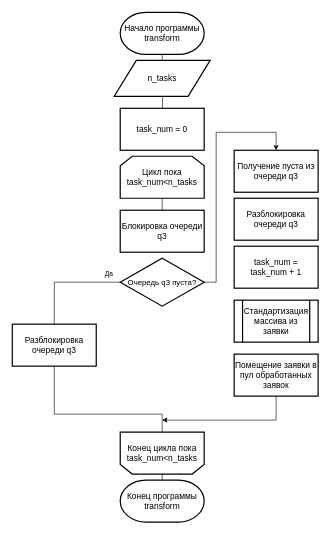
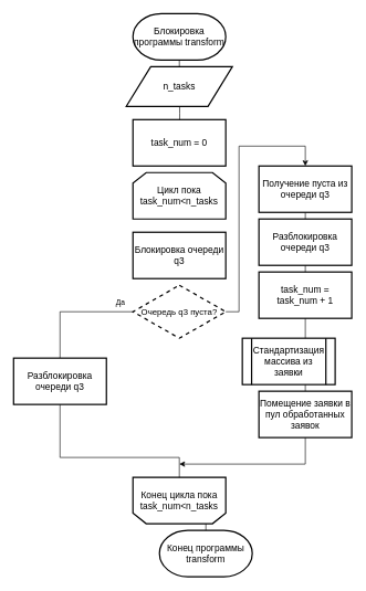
  <mxCell id="0" />
  <mxCell id="1" parent="0" />
+ <mxCell id="2" style="edgeStyle=orthogonalEdgeStyle;rounded=0;orthogonalLoop=1;jettySize=auto;html=1;exitX=0.5;exitY=1;exitDx=0;exitDy=0;endArrow=none;endFill=0;" parent="1" source="13" target="14" edge="1"><mxGeometry relative="1" as="geometry" /></mxCell>
  <mxCell id="3" style="edgeStyle=orthogonalEdgeStyle;rounded=0;orthogonalLoop=1;jettySize=auto;html=1;exitX=0.5;exitY=0;exitDx=0;exitDy=0;exitPerimeter=0;entryX=0.5;entryY=1;entryDx=0;entryDy=0;entryPerimeter=0;endArrow=none;endFill=0;" parent="1" source="5" edge="1"><mxGeometry relative="1" as="geometry"><mxPoint x="270" y="1025" as="sourcePoint" /><mxPoint x="270" y="750" as="targetPoint" /></mxGeometry></mxCell>
  <mxCell id="4" style="edgeStyle=orthogonalEdgeStyle;rounded=0;orthogonalLoop=1;jettySize=auto;html=1;exitX=0.5;exitY=0;exitDx=0;exitDy=0;exitPerimeter=0;entryX=0.5;entryY=1;entryDx=0;entryDy=0;entryPerimeter=0;endArrow=none;endFill=0;" parent="1" target="6" edge="1"><mxGeometry relative="1" as="geometry"><mxPoint x="270" y="250" as="sourcePoint" /></mxGeometry></mxCell>
- <mxCell id="5" value="Конец программы transform" style="strokeWidth=2;html=1;shape=mxgraph.flowchart.terminator;whiteSpace=wrap;fontSize=14;" parent="1" vertex="1"><mxGeometry x="200" y="800" width="140" height="70" as="geometry" /></mxCell>
- <mxCell id="6" value="&lt;font style=&quot;font-size: 14px&quot;&gt;Начало программы transform&lt;/font&gt;" style="strokeWidth=2;html=1;shape=mxgraph.flowchart.terminator;whiteSpace=wrap;fontSize=14;fontFamily=Helvetica;" parent="1" vertex="1"><mxGeometry x="200" y="20" width="140" height="70" as="geometry" /></mxCell>
- <mxCell id="7" style="edgeStyle=orthogonalEdgeStyle;rounded=0;orthogonalLoop=1;jettySize=auto;html=1;exitX=0.5;exitY=1;exitDx=0;exitDy=0;entryX=0.5;entryY=0;entryDx=0;entryDy=0;endArrow=none;endFill=0;" parent="1" source="8" target="16" edge="1"><mxGeometry relative="1" as="geometry" /></mxCell>
+ <mxCell id="5" value="Конец программы transform" style="strokeWidth=2;html=1;shape=mxgraph.flowchart.terminator;whiteSpace=wrap;fontSize=14;" parent="1" vertex="1"><mxGeometry x="240" y="800" width="140" height="70" as="geometry" /></mxCell>
+ <mxCell id="6" value="&lt;font style=&quot;font-size: 14px&quot;&gt;Блокировка программы transform&lt;/font&gt;" style="strokeWidth=2;html=1;shape=mxgraph.flowchart.terminator;whiteSpace=wrap;fontSize=14;fontFamily=Helvetica;" parent="1" vertex="1"><mxGeometry x="200" y="20" width="140" height="70" as="geometry" /></mxCell>
  <mxCell id="8" value="&lt;span style=&quot;font-size: 14px&quot;&gt;Цикл пока task_num&amp;lt;n_tasks&lt;/span&gt;" style="shape=loopLimit;whiteSpace=wrap;html=1;strokeWidth=2;" parent="1" vertex="1"><mxGeometry x="200" y="260" width="140" height="70" as="geometry" /></mxCell>
  <mxCell id="9" value="&lt;span style=&quot;font-size: 14px&quot;&gt;Конец цикла&amp;nbsp;&lt;/span&gt;&lt;span style=&quot;font-size: 14px&quot;&gt;пока task_num&amp;lt;n_tasks&lt;/span&gt;" style="shape=loopLimit;whiteSpace=wrap;html=1;strokeWidth=2;direction=west;" parent="1" vertex="1"><mxGeometry x="200" y="720" width="140" height="70" as="geometry" /></mxCell>
  <mxCell id="10" value="&lt;span style=&quot;font-size: 14px&quot;&gt;n_tasks&lt;/span&gt;" style="shape=parallelogram;html=1;strokeWidth=2;perimeter=parallelogramPerimeter;whiteSpace=wrap;rounded=0;arcSize=12;size=0.23;fontSize=13;" parent="1" vertex="1"><mxGeometry x="190" y="100" width="160" height="60" as="geometry" /></mxCell>
- <mxCell id="11" value="Стандартизация массива из заявки" style="shape=process;whiteSpace=wrap;html=1;backgroundOutline=1;strokeWidth=2;fontSize=14;" parent="1" vertex="1"><mxGeometry x="390" y="500" width="140" height="70" as="geometry" /></mxCell>
+ <mxCell id="11" value="Стандартизация массива из заявки" style="shape=process;whiteSpace=wrap;html=1;backgroundOutline=1;strokeWidth=2;fontSize=14;" parent="1" vertex="1"><mxGeometry x="365" y="510" width="140" height="70" as="geometry" /></mxCell>
  <mxCell id="12" value="task_num = 0" style="rounded=0;whiteSpace=wrap;html=1;strokeWidth=2;fontSize=14;" parent="1" vertex="1"><mxGeometry x="200" y="180" width="140" height="70" as="geometry" /></mxCell>
  <mxCell id="13" value="Получение пуста из очереди q3" style="rounded=0;whiteSpace=wrap;html=1;strokeWidth=2;fontSize=14;" parent="1" vertex="1"><mxGeometry x="390" y="250" width="140" height="70" as="geometry" /></mxCell>
  <mxCell id="14" value="Помещение заявки в пул обработанных заявок" style="rounded=0;whiteSpace=wrap;html=1;strokeWidth=2;fontSize=14;" parent="1" vertex="1"><mxGeometry x="390" y="590" width="140" height="70" as="geometry" /></mxCell>
  <mxCell id="15" style="edgeStyle=orthogonalEdgeStyle;rounded=0;orthogonalLoop=1;jettySize=auto;html=1;endArrow=classic;endFill=1;fontSize=13;exitX=0.5;exitY=1;exitDx=0;exitDy=0;" parent="1" source="14" edge="1"><mxGeometry relative="1" as="geometry"><mxPoint x="270" y="700" as="targetPoint" /><Array as="points"><mxPoint x="460" y="700" /></Array><mxPoint x="420" y="680" as="sourcePoint" /></mxGeometry></mxCell>
  <mxCell id="16" value="Блокировка очереди q3" style="rounded=0;whiteSpace=wrap;html=1;strokeWidth=2;fontSize=14;" parent="1" vertex="1"><mxGeometry x="200" y="350" width="140" height="70" as="geometry" /></mxCell>
  <mxCell id="17" value="" style="edgeStyle=orthogonalEdgeStyle;rounded=0;orthogonalLoop=1;jettySize=auto;html=1;exitX=1;exitY=0.5;exitDx=0;exitDy=0;fontSize=13;entryX=0.5;entryY=0;entryDx=0;entryDy=0;" parent="1" source="20" edge="1"><mxGeometry x="-0.851" y="10" relative="1" as="geometry"><mxPoint as="offset" /><mxPoint x="460" y="250" as="targetPoint" /><Array as="points"><mxPoint x="360" y="470" /><mxPoint x="360" y="220" /><mxPoint x="460" y="220" /></Array><mxPoint x="380" y="300" as="sourcePoint" /></mxGeometry></mxCell>
  <mxCell id="18" style="edgeStyle=orthogonalEdgeStyle;rounded=0;orthogonalLoop=1;jettySize=auto;html=1;exitX=0;exitY=0.5;exitDx=0;exitDy=0;entryX=0.5;entryY=0;entryDx=0;entryDy=0;fontSize=13;endArrow=none;endFill=0;" parent="1" source="20" target="23" edge="1"><mxGeometry relative="1" as="geometry" /></mxCell>
  <mxCell id="19" value="Да" style="edgeLabel;html=1;align=center;verticalAlign=middle;resizable=0;points=[];" parent="18" vertex="1" connectable="0"><mxGeometry x="-0.355" y="3" relative="1" as="geometry"><mxPoint x="38" y="-18" as="offset" /></mxGeometry></mxCell>
- <mxCell id="20" value="Очередь q3 пуста?" style="rhombus;whiteSpace=wrap;html=1;strokeWidth=2;fontSize=13;" parent="1" vertex="1"><mxGeometry x="200" y="430" width="140" height="80" as="geometry" /></mxCell>
+ <mxCell id="20" value="Очередь q3 пуста?" style="rhombus;whiteSpace=wrap;html=1;strokeWidth=2;fontSize=13;dashed=1;" parent="1" vertex="1"><mxGeometry x="200" y="430" width="140" height="80" as="geometry" /></mxCell>
  <mxCell id="21" value="Разблокировка очереди q3" style="rounded=0;whiteSpace=wrap;html=1;strokeWidth=2;fontSize=14;" parent="1" vertex="1"><mxGeometry x="390" y="330" width="140" height="70" as="geometry" /></mxCell>
  <mxCell id="22" style="edgeStyle=orthogonalEdgeStyle;rounded=0;orthogonalLoop=1;jettySize=auto;html=1;entryX=0.5;entryY=1;entryDx=0;entryDy=0;endArrow=none;endFill=0;fontSize=13;" parent="1" source="23" target="9" edge="1"><mxGeometry relative="1" as="geometry"><Array as="points"><mxPoint x="90" y="690" /><mxPoint x="270" y="690" /></Array></mxGeometry></mxCell>
  <mxCell id="23" value="Разблокировка очереди q3" style="rounded=0;whiteSpace=wrap;html=1;strokeWidth=2;fontSize=14;" parent="1" vertex="1"><mxGeometry x="20" y="540" width="140" height="70" as="geometry" /></mxCell>
  <mxCell id="24" value="task_num = &lt;br&gt;task_num + 1" style="rounded=0;whiteSpace=wrap;html=1;strokeWidth=2;fontSize=14;" vertex="1" parent="1"><mxGeometry x="390" y="410" width="140" height="70" as="geometry" /></mxCell>
